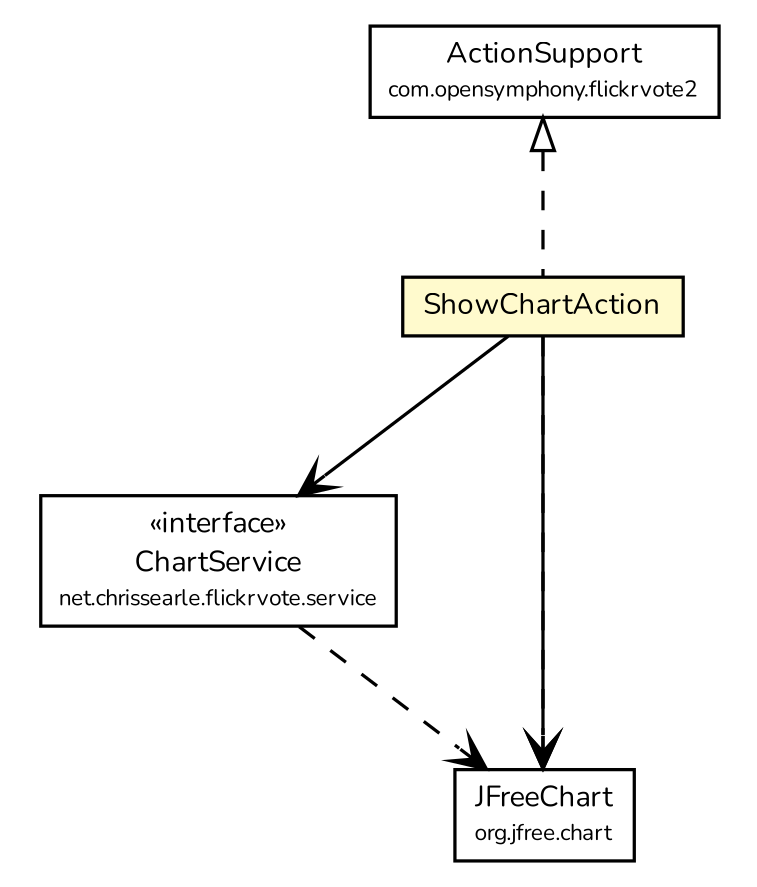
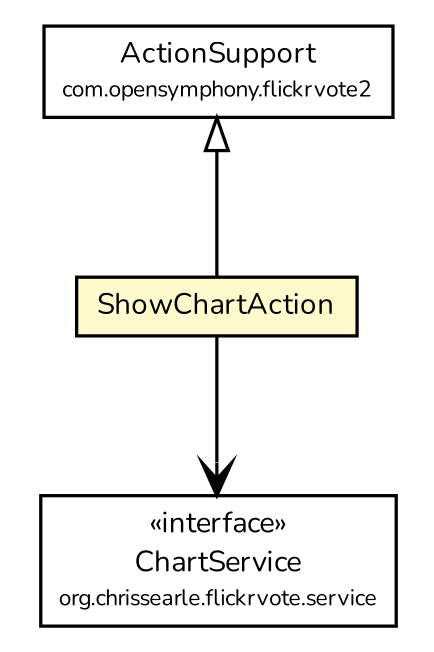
  digraph {
    fontname=Nunito
    node [fontcolor=black fontname=Nunito fontsize=9.0 shape=plaintext]
    edge [arrowhead=open color=black fontcolor=black fontname=Nunito fontsize=10.0 headport=p labelfontname=Helvetica labelfontsize=10 tailport=p]
-   n1 [label=<<table border="0" cellborder="1" cellspacing="0" cellpadding="2" port="p" href="../../service/ChartService.html"> 		<tr><td><table border="0" cellspacing="0" cellpadding="1"> 			<tr><td> &laquo;interface&raquo; </td></tr> 			<tr><td> ChartService </td></tr> 			<tr><td><font point-size="7.0"> net.chrissearle.flickrvote.service </font></td></tr> 		</table></td></tr> 		</table>>]
-   n2 [label=<<table border="0" cellborder="1" cellspacing="0" cellpadding="2" port="p"> 		<tr><td><table border="0" cellspacing="0" cellpadding="1"> 			<tr><td> JFreeChart </td></tr> 			<tr><td><font point-size="7.0"> org.jfree.chart </font></td></tr> 		</table></td></tr> 		</table>>]
+   n1 [label=<<table border="0" cellborder="1" cellspacing="0" cellpadding="2" port="p" href="../../service/ChartService.html"> 		<tr><td><table border="0" cellspacing="0" cellpadding="1"> 			<tr><td> &laquo;interface&raquo; </td></tr> 			<tr><td> ChartService </td></tr> 			<tr><td><font point-size="7.0"> org.chrissearle.flickrvote.service </font></td></tr> 		</table></td></tr> 		</table>>]
    n3 [label=<<table border="0" cellborder="1" cellspacing="0" cellpadding="2" port="p" bgcolor="lemonChiffon" href="./ShowChartAction.html"> 		<tr><td><table border="0" cellspacing="0" cellpadding="1"> 			<tr><td> ShowChartAction </td></tr> 		</table></td></tr> 		</table>>]
    n4 [label=<<table border="0" cellborder="1" cellspacing="0" cellpadding="2" port="p"> 		<tr><td><table border="0" cellspacing="0" cellpadding="1"> 			<tr><td> ActionSupport </td></tr> 			<tr><td><font point-size="7.0"> com.opensymphony.flickrvote2 </font></td></tr> 		</table></td></tr> 		</table>>]
-   n1 -> n2 [style=dashed]
    n3 -> n1
-   n3 -> n2
-   n3 -> n2 [style=dashed]
-   n4 -> n3 [arrowtail=empty dir=back fontsize=10 style=dashed arrowhead="" color="" fontcolor=""]
+   n4 -> n3 [arrowtail=empty dir=back fontsize=10 arrowhead="" color="" fontcolor=""]
  }
